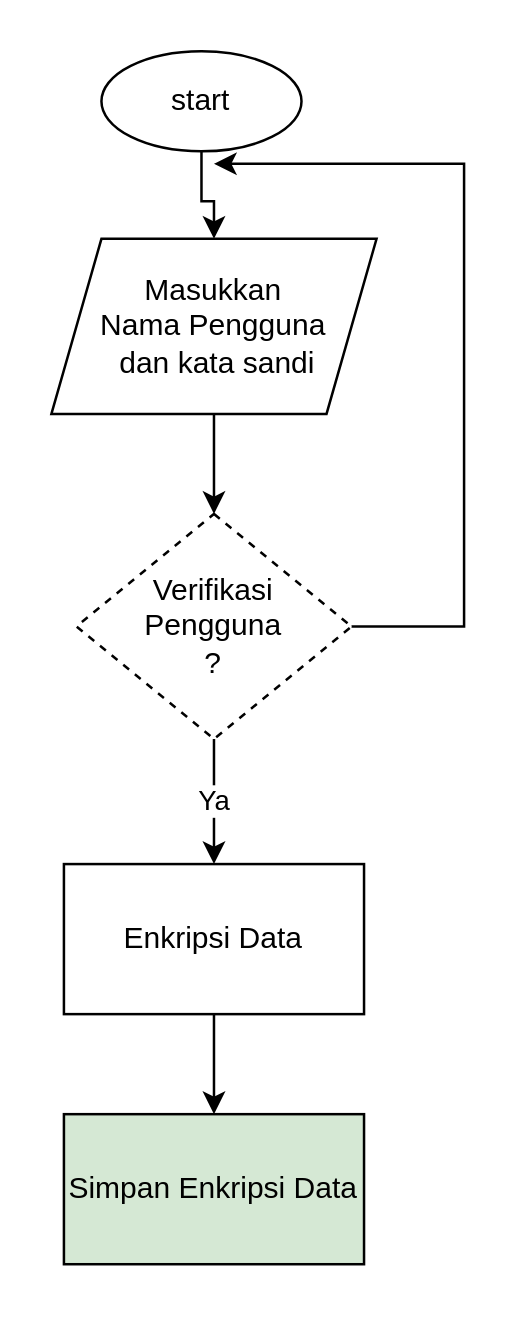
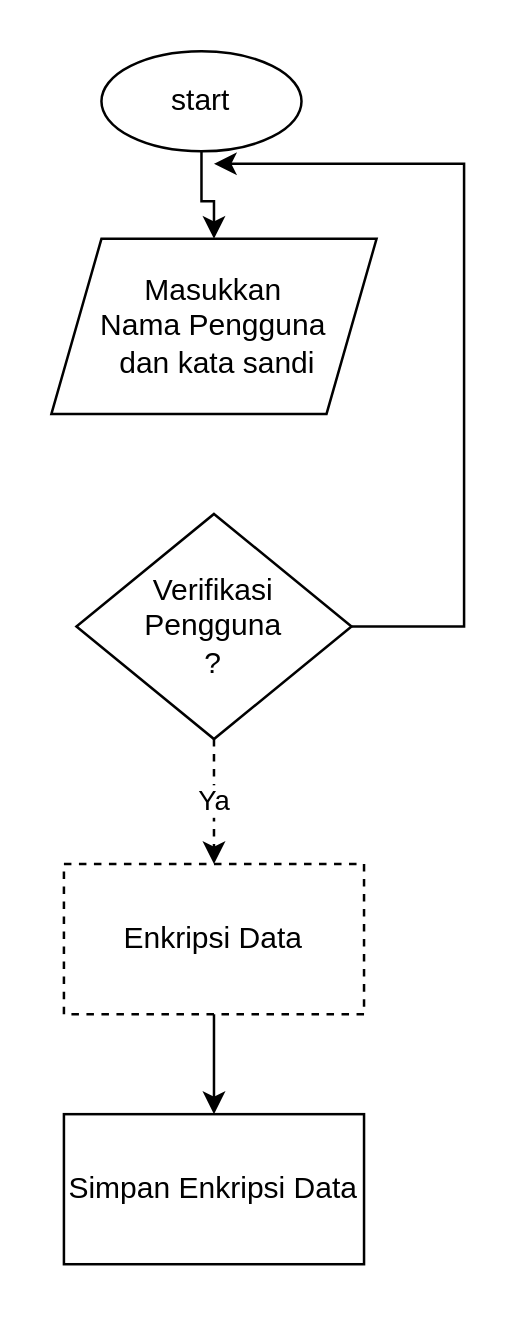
  <mxCell id="0" />
  <mxCell id="1" parent="0" />
  <mxCell id="2" style="edgeStyle=orthogonalEdgeStyle;rounded=0;orthogonalLoop=1;jettySize=auto;html=1;" edge="1" parent="1" source="3" target="5"><mxGeometry relative="1" as="geometry"><mxPoint x="85" y="95" as="targetPoint" /></mxGeometry></mxCell>
  <mxCell id="3" value="start" style="ellipse;whiteSpace=wrap;html=1;" vertex="1" parent="1"><mxGeometry x="40" y="20" width="80" height="40" as="geometry" /></mxCell>
- <mxCell id="4" style="edgeStyle=orthogonalEdgeStyle;rounded=0;orthogonalLoop=1;jettySize=auto;html=1;" edge="1" parent="1" source="5" target="8"><mxGeometry relative="1" as="geometry"><mxPoint x="85" y="225" as="targetPoint" /></mxGeometry></mxCell>
  <mxCell id="5" value="Masukkan &lt;br&gt;Nama Pengguna&lt;br&gt;&amp;nbsp;dan kata sandi" style="shape=parallelogram;perimeter=parallelogramPerimeter;whiteSpace=wrap;html=1;fixedSize=1;" vertex="1" parent="1"><mxGeometry x="20" y="95" width="130" height="70" as="geometry" /></mxCell>
- <mxCell id="6" value="Ya" style="edgeStyle=orthogonalEdgeStyle;rounded=0;orthogonalLoop=1;jettySize=auto;html=1;" edge="1" parent="1" source="8" target="10"><mxGeometry relative="1" as="geometry"><mxPoint x="85" y="375" as="targetPoint" /></mxGeometry></mxCell>
+ <mxCell id="6" value="Ya" style="edgeStyle=orthogonalEdgeStyle;rounded=0;orthogonalLoop=1;jettySize=auto;html=1;dashed=1;" edge="1" parent="1" source="8" target="10"><mxGeometry relative="1" as="geometry"><mxPoint x="85" y="375" as="targetPoint" /></mxGeometry></mxCell>
  <mxCell id="7" style="edgeStyle=orthogonalEdgeStyle;rounded=0;orthogonalLoop=1;jettySize=auto;html=1;exitX=1;exitY=0.5;exitDx=0;exitDy=0;" edge="1" parent="1" source="8"><mxGeometry relative="1" as="geometry"><mxPoint x="85" y="65" as="targetPoint" /><Array as="points"><mxPoint x="185" y="250" /><mxPoint x="185" y="65" /></Array></mxGeometry></mxCell>
- <mxCell id="8" value="Verifikasi &lt;br&gt;Pengguna&lt;br&gt;?" style="rhombus;whiteSpace=wrap;html=1;dashed=1;" vertex="1" parent="1"><mxGeometry x="30" y="205" width="110" height="90" as="geometry" /></mxCell>
+ <mxCell id="8" value="Verifikasi &lt;br&gt;Pengguna&lt;br&gt;?" style="rhombus;whiteSpace=wrap;html=1;" vertex="1" parent="1"><mxGeometry x="30" y="205" width="110" height="90" as="geometry" /></mxCell>
  <mxCell id="9" style="edgeStyle=orthogonalEdgeStyle;rounded=0;orthogonalLoop=1;jettySize=auto;html=1;" edge="1" parent="1" source="10" target="11"><mxGeometry relative="1" as="geometry"><mxPoint x="85" y="465" as="targetPoint" /></mxGeometry></mxCell>
- <mxCell id="10" value="Enkripsi Data" style="rounded=0;whiteSpace=wrap;html=1;" vertex="1" parent="1"><mxGeometry x="25" y="345" width="120" height="60" as="geometry" /></mxCell>
- <mxCell id="11" value="Simpan Enkripsi Data" style="rounded=0;whiteSpace=wrap;html=1;fillColor=#d5e8d4;" vertex="1" parent="1"><mxGeometry x="25" y="445" width="120" height="60" as="geometry" /></mxCell>
+ <mxCell id="10" value="Enkripsi Data" style="rounded=0;whiteSpace=wrap;html=1;dashed=1;" vertex="1" parent="1"><mxGeometry x="25" y="345" width="120" height="60" as="geometry" /></mxCell>
+ <mxCell id="11" value="Simpan Enkripsi Data" style="rounded=0;whiteSpace=wrap;html=1;" vertex="1" parent="1"><mxGeometry x="25" y="445" width="120" height="60" as="geometry" /></mxCell>
